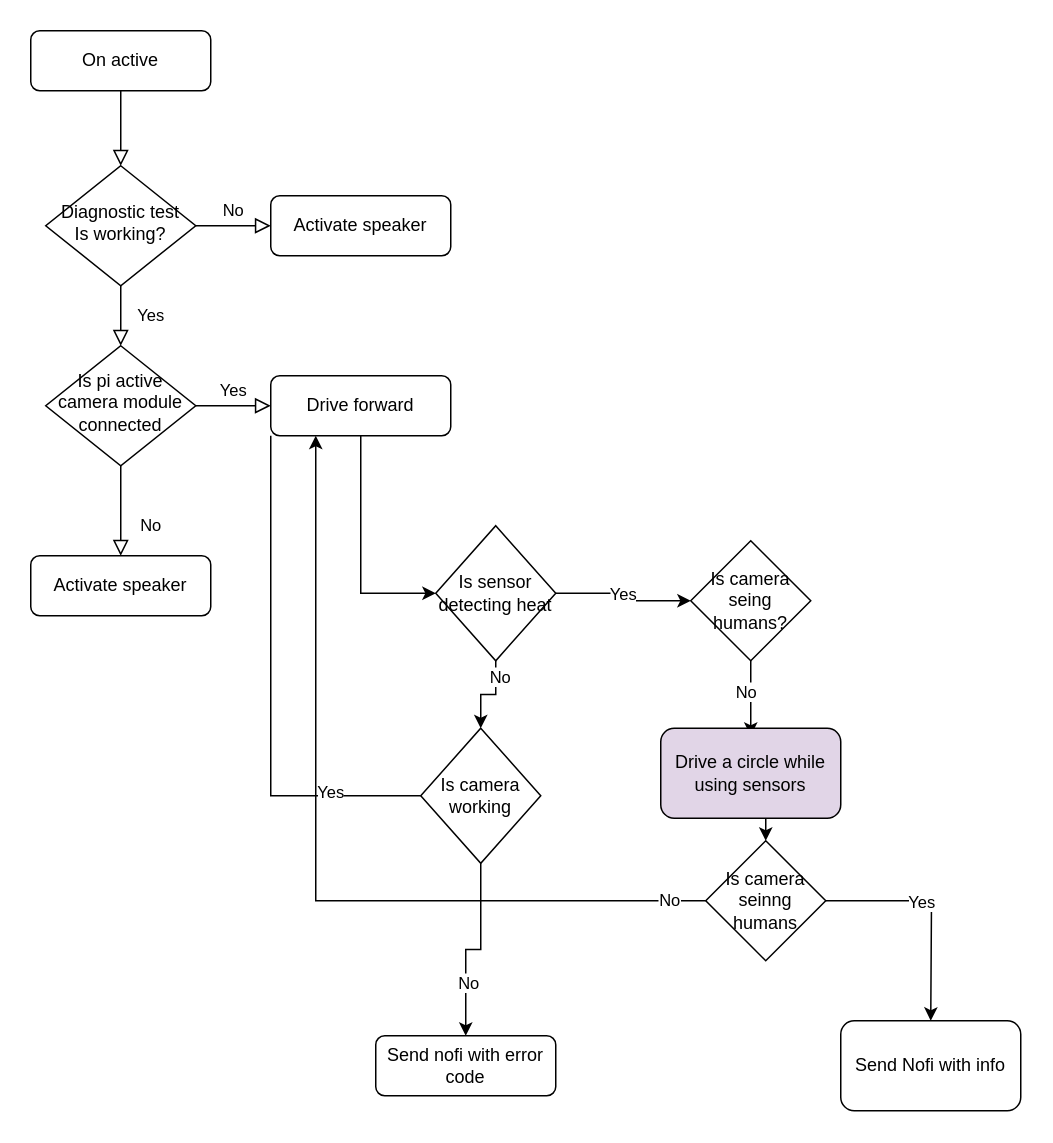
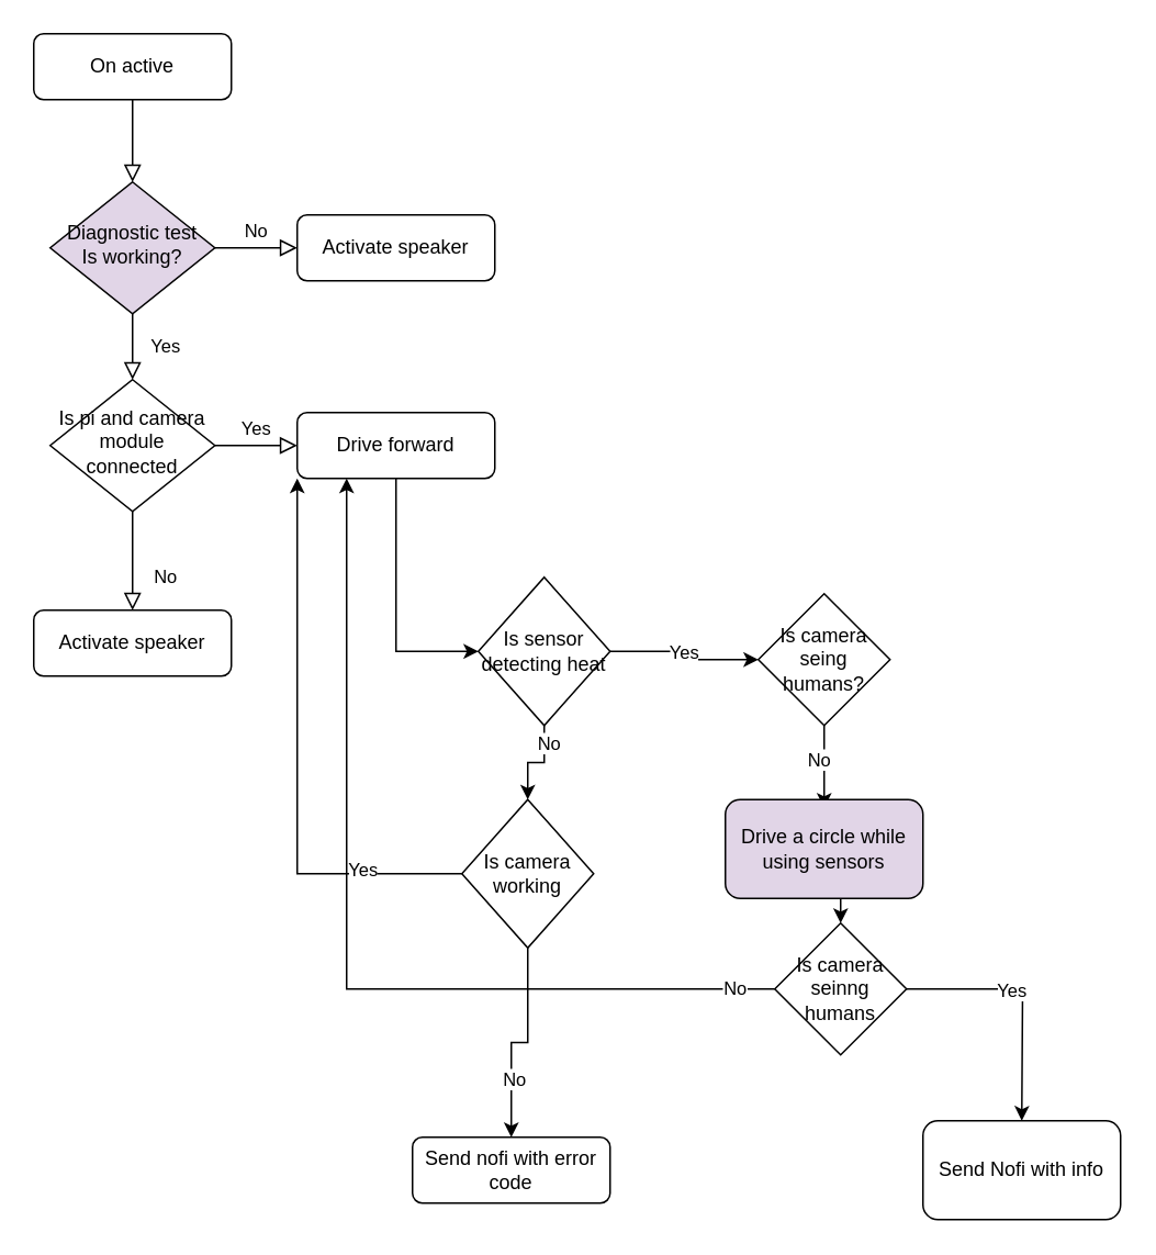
  <mxCell id="0" />
  <mxCell id="1" parent="0" />
  <mxCell id="2" value="" style="rounded=0;html=1;jettySize=auto;orthogonalLoop=1;fontSize=11;endArrow=block;endFill=0;endSize=8;strokeWidth=1;shadow=0;labelBackgroundColor=none;edgeStyle=orthogonalEdgeStyle;" parent="1" source="3" target="6" edge="1"><mxGeometry relative="1" as="geometry" /></mxCell>
  <mxCell id="3" value="On active" style="rounded=1;whiteSpace=wrap;html=1;fontSize=12;glass=0;strokeWidth=1;shadow=0;" parent="1" vertex="1"><mxGeometry x="20" y="20" width="120" height="40" as="geometry" /></mxCell>
  <mxCell id="4" value="Yes" style="rounded=0;html=1;jettySize=auto;orthogonalLoop=1;fontSize=11;endArrow=block;endFill=0;endSize=8;strokeWidth=1;shadow=0;labelBackgroundColor=none;edgeStyle=orthogonalEdgeStyle;" parent="1" source="6" target="10" edge="1"><mxGeometry y="20" relative="1" as="geometry"><mxPoint as="offset" /></mxGeometry></mxCell>
  <mxCell id="5" value="No" style="edgeStyle=orthogonalEdgeStyle;rounded=0;html=1;jettySize=auto;orthogonalLoop=1;fontSize=11;endArrow=block;endFill=0;endSize=8;strokeWidth=1;shadow=0;labelBackgroundColor=none;" parent="1" source="6" target="7" edge="1"><mxGeometry y="10" relative="1" as="geometry"><mxPoint as="offset" /></mxGeometry></mxCell>
- <mxCell id="6" value="Diagnostic test&lt;br&gt;Is working?" style="rhombus;whiteSpace=wrap;html=1;shadow=0;fontFamily=Helvetica;fontSize=12;align=center;strokeWidth=1;spacing=6;spacingTop=-4;" parent="1" vertex="1"><mxGeometry x="30" y="110" width="100" height="80" as="geometry" /></mxCell>
+ <mxCell id="6" value="Diagnostic test&lt;br&gt;Is working?" style="rhombus;whiteSpace=wrap;html=1;shadow=0;fontFamily=Helvetica;fontSize=12;align=center;strokeWidth=1;spacing=6;spacingTop=-4;fillColor=#e1d5e7;" parent="1" vertex="1"><mxGeometry x="30" y="110" width="100" height="80" as="geometry" /></mxCell>
  <mxCell id="7" value="Activate speaker" style="rounded=1;whiteSpace=wrap;html=1;fontSize=12;glass=0;strokeWidth=1;shadow=0;" parent="1" vertex="1"><mxGeometry x="180" y="130" width="120" height="40" as="geometry" /></mxCell>
  <mxCell id="8" value="No" style="rounded=0;html=1;jettySize=auto;orthogonalLoop=1;fontSize=11;endArrow=block;endFill=0;endSize=8;strokeWidth=1;shadow=0;labelBackgroundColor=none;edgeStyle=orthogonalEdgeStyle;" parent="1" source="10" target="11" edge="1"><mxGeometry x="0.333" y="20" relative="1" as="geometry"><mxPoint as="offset" /></mxGeometry></mxCell>
  <mxCell id="9" value="Yes" style="edgeStyle=orthogonalEdgeStyle;rounded=0;html=1;jettySize=auto;orthogonalLoop=1;fontSize=11;endArrow=block;endFill=0;endSize=8;strokeWidth=1;shadow=0;labelBackgroundColor=none;" parent="1" source="10" target="13" edge="1"><mxGeometry y="10" relative="1" as="geometry"><mxPoint as="offset" /></mxGeometry></mxCell>
- <mxCell id="10" value="Is pi active camera module connected" style="rhombus;whiteSpace=wrap;html=1;shadow=0;fontFamily=Helvetica;fontSize=12;align=center;strokeWidth=1;spacing=6;spacingTop=-4;" parent="1" vertex="1"><mxGeometry x="30" y="230" width="100" height="80" as="geometry" /></mxCell>
+ <mxCell id="10" value="Is pi and camera module connected" style="rhombus;whiteSpace=wrap;html=1;shadow=0;fontFamily=Helvetica;fontSize=12;align=center;strokeWidth=1;spacing=6;spacingTop=-4;" parent="1" vertex="1"><mxGeometry x="30" y="230" width="100" height="80" as="geometry" /></mxCell>
  <mxCell id="11" value="Activate speaker" style="rounded=1;whiteSpace=wrap;html=1;fontSize=12;glass=0;strokeWidth=1;shadow=0;" parent="1" vertex="1"><mxGeometry x="20" y="370" width="120" height="40" as="geometry" /></mxCell>
  <mxCell id="12" style="edgeStyle=orthogonalEdgeStyle;rounded=0;orthogonalLoop=1;jettySize=auto;html=1;entryX=0;entryY=0.5;entryDx=0;entryDy=0;" edge="1" parent="1" source="13" target="18"><mxGeometry relative="1" as="geometry"><mxPoint x="260" y="400" as="targetPoint" /></mxGeometry></mxCell>
  <mxCell id="13" value="Drive forward" style="rounded=1;whiteSpace=wrap;html=1;fontSize=12;glass=0;strokeWidth=1;shadow=0;" parent="1" vertex="1"><mxGeometry x="180" y="250" width="120" height="40" as="geometry" /></mxCell>
  <mxCell id="14" style="edgeStyle=orthogonalEdgeStyle;rounded=0;orthogonalLoop=1;jettySize=auto;html=1;" edge="1" parent="1" source="18" target="21"><mxGeometry relative="1" as="geometry" /></mxCell>
  <mxCell id="15" value="Yes" style="edgeLabel;html=1;align=center;verticalAlign=middle;resizable=0;points=[];" vertex="1" connectable="0" parent="14"><mxGeometry x="-0.1" y="-1" relative="1" as="geometry"><mxPoint x="1" y="-1" as="offset" /></mxGeometry></mxCell>
  <mxCell id="16" style="edgeStyle=orthogonalEdgeStyle;rounded=0;orthogonalLoop=1;jettySize=auto;html=1;" edge="1" parent="1" source="18" target="26"><mxGeometry relative="1" as="geometry" /></mxCell>
  <mxCell id="17" value="No" style="edgeLabel;html=1;align=center;verticalAlign=middle;resizable=0;points=[];" vertex="1" connectable="0" parent="16"><mxGeometry x="-0.654" y="2" relative="1" as="geometry"><mxPoint as="offset" /></mxGeometry></mxCell>
  <mxCell id="18" value="Is sensor detecting heat" style="rhombus;whiteSpace=wrap;html=1;" vertex="1" parent="1"><mxGeometry x="290" y="350" width="80" height="90" as="geometry" /></mxCell>
  <mxCell id="19" style="edgeStyle=orthogonalEdgeStyle;rounded=0;orthogonalLoop=1;jettySize=auto;html=1;" edge="1" parent="1" source="21"><mxGeometry relative="1" as="geometry"><mxPoint x="500" y="490" as="targetPoint" /></mxGeometry></mxCell>
  <mxCell id="20" value="No" style="edgeLabel;html=1;align=center;verticalAlign=middle;resizable=0;points=[];" vertex="1" connectable="0" parent="19"><mxGeometry x="-0.2" y="-4" relative="1" as="geometry"><mxPoint as="offset" /></mxGeometry></mxCell>
  <mxCell id="21" value="Is camera seing humans?" style="rhombus;whiteSpace=wrap;html=1;" vertex="1" parent="1"><mxGeometry x="460" y="360" width="80" height="80" as="geometry" /></mxCell>
- <mxCell id="22" style="edgeStyle=orthogonalEdgeStyle;rounded=0;orthogonalLoop=1;jettySize=auto;html=1;entryX=0;entryY=1;entryDx=0;entryDy=0;endArrow=none;" edge="1" parent="1" source="26" target="13"><mxGeometry relative="1" as="geometry"><Array as="points"><mxPoint x="180" y="530" /></Array></mxGeometry></mxCell>
+ <mxCell id="22" style="edgeStyle=orthogonalEdgeStyle;rounded=0;orthogonalLoop=1;jettySize=auto;html=1;entryX=0;entryY=1;entryDx=0;entryDy=0;" edge="1" parent="1" source="26" target="13"><mxGeometry relative="1" as="geometry"><Array as="points"><mxPoint x="180" y="530" /></Array></mxGeometry></mxCell>
  <mxCell id="23" value="Yes" style="edgeLabel;html=1;align=center;verticalAlign=middle;resizable=0;points=[];" vertex="1" connectable="0" parent="22"><mxGeometry x="-0.641" y="-3" relative="1" as="geometry"><mxPoint as="offset" /></mxGeometry></mxCell>
  <mxCell id="24" style="edgeStyle=orthogonalEdgeStyle;rounded=0;orthogonalLoop=1;jettySize=auto;html=1;entryX=0.5;entryY=0;entryDx=0;entryDy=0;" edge="1" parent="1" source="26" target="35"><mxGeometry relative="1" as="geometry"><mxPoint x="310" y="665" as="targetPoint" /></mxGeometry></mxCell>
  <mxCell id="25" value="No" style="edgeLabel;html=1;align=center;verticalAlign=middle;resizable=0;points=[];" vertex="1" connectable="0" parent="24"><mxGeometry x="0.424" y="1" relative="1" as="geometry"><mxPoint as="offset" /></mxGeometry></mxCell>
  <mxCell id="26" value="Is camera working" style="rhombus;whiteSpace=wrap;html=1;" vertex="1" parent="1"><mxGeometry x="280" y="485" width="80" height="90" as="geometry" /></mxCell>
  <mxCell id="27" style="edgeStyle=orthogonalEdgeStyle;rounded=0;orthogonalLoop=1;jettySize=auto;html=1;exitX=0.5;exitY=1;exitDx=0;exitDy=0;entryX=0.5;entryY=0;entryDx=0;entryDy=0;" edge="1" parent="1" source="28" target="33"><mxGeometry relative="1" as="geometry" /></mxCell>
  <mxCell id="28" value="Drive a circle while using sensors" style="rounded=1;whiteSpace=wrap;html=1;fillColor=#e1d5e7;" vertex="1" parent="1"><mxGeometry x="440" y="485" width="120" height="60" as="geometry" /></mxCell>
  <mxCell id="29" style="edgeStyle=orthogonalEdgeStyle;rounded=0;orthogonalLoop=1;jettySize=auto;html=1;" edge="1" parent="1" source="33"><mxGeometry relative="1" as="geometry"><mxPoint x="620" y="680" as="targetPoint" /></mxGeometry></mxCell>
  <mxCell id="30" value="Yes" style="edgeLabel;html=1;align=center;verticalAlign=middle;resizable=0;points=[];" vertex="1" connectable="0" parent="29"><mxGeometry x="-0.16" y="1" relative="1" as="geometry"><mxPoint y="1" as="offset" /></mxGeometry></mxCell>
  <mxCell id="31" style="edgeStyle=orthogonalEdgeStyle;rounded=0;orthogonalLoop=1;jettySize=auto;html=1;entryX=0.25;entryY=1;entryDx=0;entryDy=0;" edge="1" parent="1" source="33" target="13"><mxGeometry relative="1" as="geometry"><mxPoint x="180" y="550" as="targetPoint" /></mxGeometry></mxCell>
  <mxCell id="32" value="No" style="edgeLabel;html=1;align=center;verticalAlign=middle;resizable=0;points=[];" vertex="1" connectable="0" parent="31"><mxGeometry x="-0.912" y="-1" relative="1" as="geometry"><mxPoint as="offset" /></mxGeometry></mxCell>
  <mxCell id="33" value="Is camera seinng humans" style="rhombus;whiteSpace=wrap;html=1;" vertex="1" parent="1"><mxGeometry x="470" y="560" width="80" height="80" as="geometry" /></mxCell>
  <mxCell id="34" value="Send Nofi with info" style="rounded=1;whiteSpace=wrap;html=1;" vertex="1" parent="1"><mxGeometry x="560" y="680" width="120" height="60" as="geometry" /></mxCell>
  <mxCell id="35" value="Send nofi with error code" style="rounded=1;whiteSpace=wrap;html=1;" vertex="1" parent="1"><mxGeometry x="250" y="690" width="120" height="40" as="geometry" /></mxCell>
